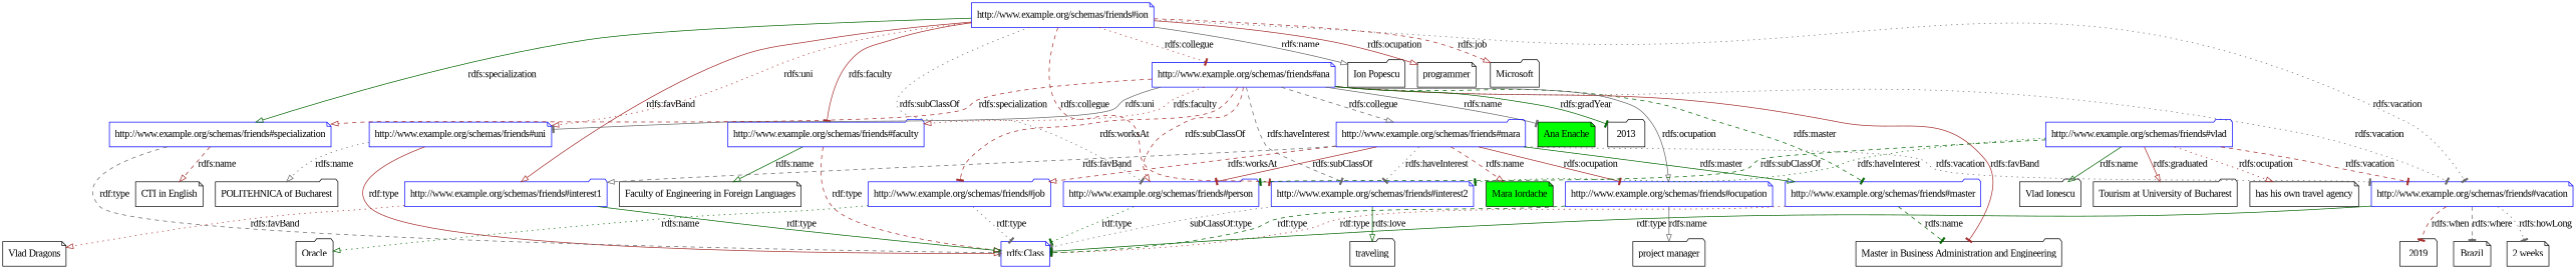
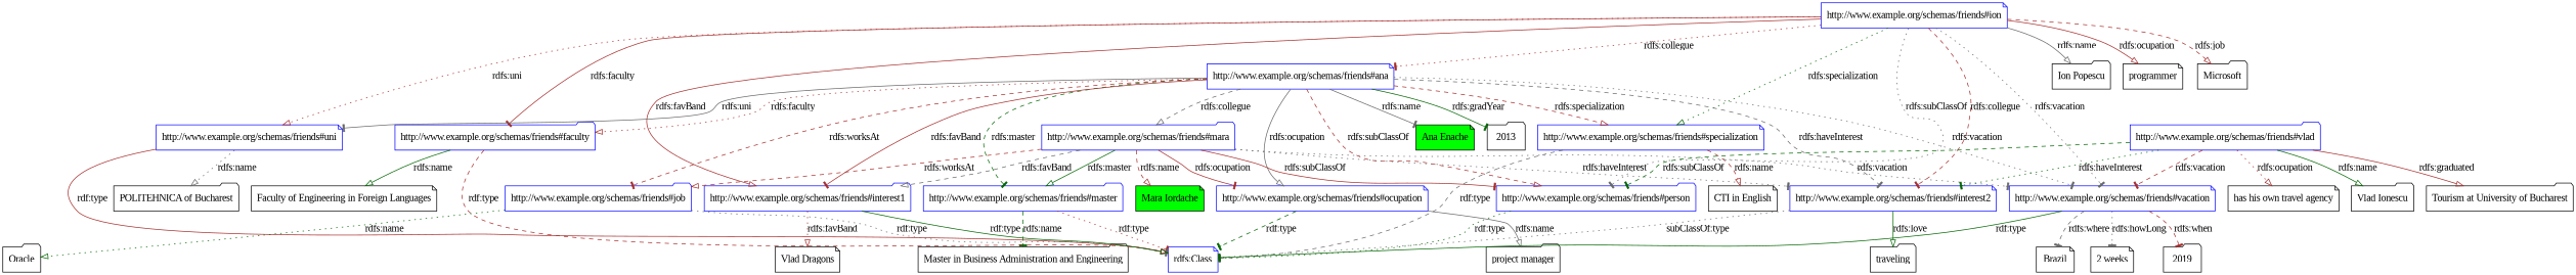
  digraph {
    fontname="Liberation Serif"
    node [fontname="Liberation Serif" shape=folder]
    edge [arrowhead=tee color=brown fontname="Liberation Serif" style=dashed]
    n1 [color=blue label="http://www.example.org/schemas/friends#person"]
    n2 [color=blue label="rdfs:Class" shape=note]
    n3 [color=blue label="http://www.example.org/schemas/friends#master"]
    n4 [label="Master in Business Administration and Engineering"]
    n5 [color=blue label="http://www.example.org/schemas/friends#uni" shape=note]
    n6 [label="POLITEHNICA of Bucharest"]
    n7 [color=blue label="http://www.example.org/schemas/friends#faculty"]
    n8 [label="Faculty of Engineering in Foreign Languages" shape=note]
    n9 [color=blue label="http://www.example.org/schemas/friends#specialization" shape=note]
    n10 [label="CTI in English" shape=note]
    n11 [color=blue label="http://www.example.org/schemas/friends#ocupation" shape=note]
    n12 [label="project manager"]
    n13 [color=blue label="http://www.example.org/schemas/friends#job"]
    n14 [label=Oracle]
    n15 [color=blue label="http://www.example.org/schemas/friends#interest1"]
    n16 [label="Vlad Dragons" shape=note]
    n17 [color=blue label="http://www.example.org/schemas/friends#interest2" shape=note]
    n18 [label=traveling]
    n19 [color=blue label="http://www.example.org/schemas/friends#vacation" shape=note]
    n20 [label=2019]
    n21 [label=Brazil shape=note]
    n22 [label="2 weeks" shape=note]
    n23 [color=blue label="http://www.example.org/schemas/friends#ion" shape=note]
    n24 [label="Ion Popescu"]
    n25 [label=programmer shape=note]
    n26 [label=Microsoft]
    n27 [color=blue label="http://www.example.org/schemas/friends#ana" shape=note]
    n28 [fillcolor=green label="Ana Enache" shape=note style=filled]
    n29 [label=2013]
    n30 [color=blue label="http://www.example.org/schemas/friends#mara"]
    n31 [fillcolor=green label="Mara Iordache" shape=note style=filled]
    n32 [color=blue label="http://www.example.org/schemas/friends#vlad"]
    n33 [label="Vlad Ionescu"]
    n34 [label="Tourism at University of Bucharest"]
    n35 [label="has his own travel agency" shape=note]
    n1 -> n2 [color=darkgreen label="rdf:type" style=dotted]
    n3 -> n2 [label="rdf:type" style=dotted]
    n3 -> n4 [color=darkgreen label="rdfs:name"]
    n5 -> n2 [arrowhead=onormal label="rdf:type" style=solid]
    n5 -> n6 [arrowhead=onormal color=gray40 label="rdfs:name" style=dotted]
    n7 -> n2 [arrowhead=onormal label="rdf:type"]
    n7 -> n8 [arrowhead=onormal color=darkgreen label="rdfs:name" style=solid]
    n9 -> n2 [color=gray40 label="rdf:type"]
    n9 -> n10 [arrowhead=onormal label="rdfs:name"]
    n11 -> n2 [color=darkgreen label="rdf:type"]
    n11 -> n12 [arrowhead=onormal color=gray40 label="rdfs:name" style=solid]
    n13 -> n2 [color=gray40 label="rdf:type" style=dotted]
    n13 -> n14 [arrowhead=onormal color=darkgreen label="rdfs:name" style=dotted]
    n15 -> n2 [arrowhead=onormal color=darkgreen label="rdf:type" style=solid]
    n15 -> n16 [arrowhead=onormal label="rdfs:favBand" style=dotted]
    n17 -> n2 [color=gray40 label="subClassOf:type" style=dotted]
    n17 -> n18 [arrowhead=onormal color=darkgreen label="rdfs:love" style=solid]
    n19 -> n2 [color=darkgreen label="rdf:type" style=solid]
    n19 -> n20 [label="rdfs:when"]
    n19 -> n21 [color=gray40 label="rdfs:where"]
    n19 -> n22 [color=gray40 label="rdfs:howLong" style=dotted]
    n23 -> n1 [color=gray40 label="rdfs:subClassOf" style=dotted]
    n23 -> n5 [arrowhead=onormal label="rdfs:uni" style=dotted]
    n23 -> n7 [label="rdfs:faculty" style=solid]
-   n23 -> n9 [arrowhead=onormal color=darkgreen label="rdfs:specialization" style=solid]
+   n23 -> n9 [arrowhead=onormal color=darkgreen label="rdfs:specialization" style=dotted]
    n23 -> n15 [arrowhead=onormal label="rdfs:favBand" style=solid]
    n23 -> n17 [label="rdfs:collegue"]
    n23 -> n19 [color=gray40 label="rdfs:vacation" style=dotted]
    n23 -> n24 [arrowhead=onormal color=gray40 label="rdfs:name" style=solid]
    n23 -> n25 [arrowhead=onormal label="rdfs:ocupation" style=solid]
    n23 -> n26 [arrowhead=onormal label="rdfs:job"]
    n23 -> n27 [label="rdfs:collegue" style=dotted]
    n27 -> n1 [arrowhead=onormal label="rdfs:subClassOf"]
    n27 -> n3 [color=darkgreen label="rdfs:master"]
    n27 -> n5 [color=gray40 label="rdfs:uni" style=solid]
    n27 -> n7 [arrowhead=onormal label="rdfs:faculty" style=dotted]
    n27 -> n9 [arrowhead=onormal label="rdfs:specialization"]
    n27 -> n11 [arrowhead=onormal color=gray40 label="rdfs:ocupation" style=solid]
    n27 -> n13 [label="rdfs:worksAt"]
-   n27 -> n4 [label="rdfs:favBand" style=solid]
+   n27 -> n15 [label="rdfs:favBand" style=solid]
    n27 -> n17 [color=gray40 label="rdfs:haveInterest"]
    n27 -> n19 [color=gray40 label="rdfs:vacation" style=dotted]
    n27 -> n28 [color=gray40 label="rdfs:name" style=solid]
    n27 -> n29 [color=darkgreen label="rdfs:gradYear" style=solid]
    n27 -> n30 [arrowhead=onormal color=gray40 label="rdfs:collegue"]
    n30 -> n1 [label="rdfs:subClassOf" style=solid]
    n30 -> n3 [arrowhead=onormal color=darkgreen label="rdfs:master" style=solid]
    n30 -> n11 [label="rdfs:ocupation" style=solid]
    n30 -> n13 [arrowhead=onormal label="rdfs:worksAt"]
    n30 -> n15 [arrowhead=onormal color=gray40 label="rdfs:favBand"]
    n30 -> n17 [color=gray40 label="rdfs:haveInterest" style=dotted]
    n30 -> n19 [color=gray40 label="rdfs:vacation" style=dotted]
    n30 -> n31 [arrowhead=onormal label="rdfs:name"]
    n32 -> n1 [color=darkgreen label="rdfs:subClassOf"]
    n32 -> n17 [color=darkgreen label="rdfs:haveInterest" style=dotted]
    n32 -> n19 [label="rdfs:vacation"]
    n32 -> n33 [arrowhead=onormal color=darkgreen label="rdfs:name" style=solid]
    n32 -> n34 [arrowhead=onormal label="rdfs:graduated" style=solid]
    n32 -> n35 [arrowhead=onormal label="rdfs:ocupation" style=dotted]
  }
